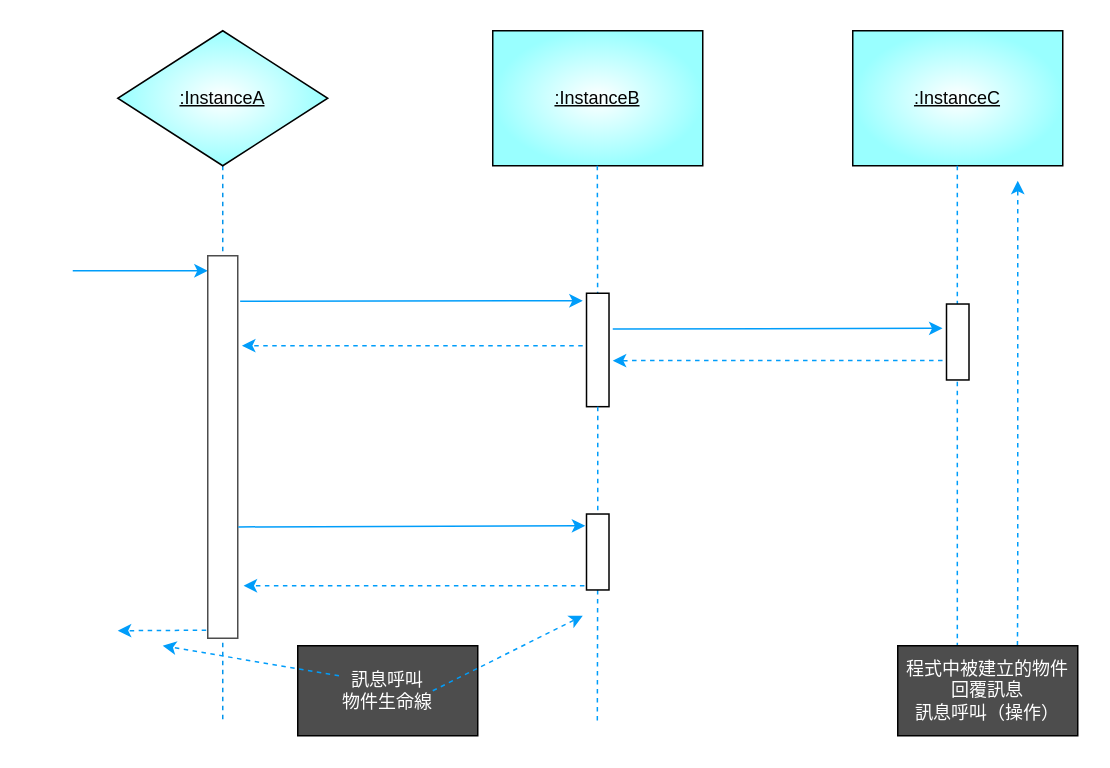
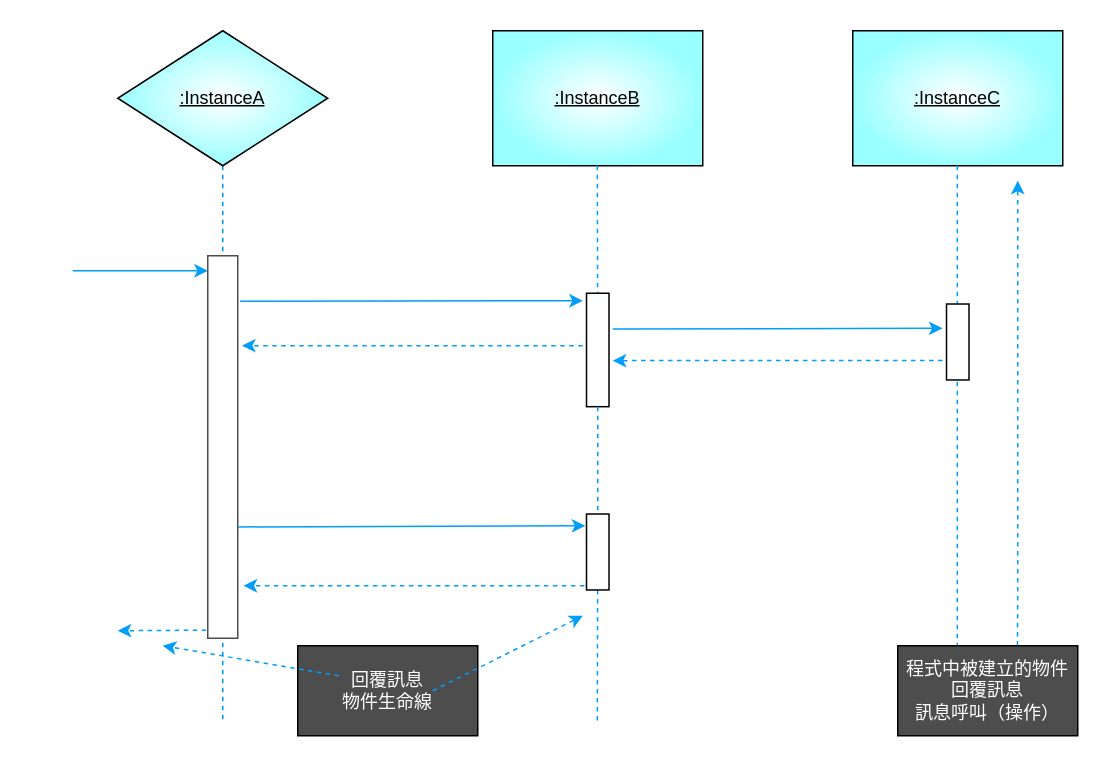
  <mxCell id="0" />
  <mxCell id="1" parent="0" />
  <mxCell id="2" style="edgeStyle=none;html=1;fontColor=#030303;endArrow=none;endFill=0;dashed=1;strokeColor=#0294ec;" edge="1" parent="1" source="3"><mxGeometry relative="1" as="geometry"><mxPoint x="148" y="481.143" as="targetPoint" /></mxGeometry></mxCell>
  <mxCell id="3" value="&lt;font color=&quot;#030303&quot;&gt;&lt;u&gt;:InstanceA&lt;/u&gt;&lt;/font&gt;" style="rhombus;whiteSpace=wrap;html=1;gradientColor=#99FFFF;gradientDirection=radial;fillColor=#FFFFFF;" vertex="1" parent="1"><mxGeometry x="78" y="20" width="140" height="90" as="geometry" /></mxCell>
  <mxCell id="4" value="&lt;span style=&quot;color: rgb(3, 3, 3);&quot;&gt;&lt;u&gt;:InstanceB&lt;/u&gt;&lt;/span&gt;" style="rounded=0;whiteSpace=wrap;html=1;gradientColor=#99FFFF;gradientDirection=radial;fillColor=#FFFFFF;" vertex="1" parent="1"><mxGeometry x="328" y="20" width="140" height="90" as="geometry" /></mxCell>
  <mxCell id="5" value="&lt;span style=&quot;color: rgb(3, 3, 3);&quot;&gt;&lt;u&gt;:InstanceC&lt;/u&gt;&lt;/span&gt;" style="rounded=0;whiteSpace=wrap;html=1;gradientColor=#99FFFF;gradientDirection=radial;fillColor=#FFFFFF;" vertex="1" parent="1"><mxGeometry x="568" y="20" width="140" height="90" as="geometry" /></mxCell>
  <mxCell id="6" style="edgeStyle=none;html=1;fontColor=#030303;endArrow=none;endFill=0;dashed=1;startArrow=none;strokeColor=#009dfa;" edge="1" parent="1" source="20"><mxGeometry relative="1" as="geometry"><mxPoint x="397.71" y="481.143" as="targetPoint" /><mxPoint x="397.71" y="110" as="sourcePoint" /></mxGeometry></mxCell>
  <mxCell id="7" style="edgeStyle=none;html=1;fontColor=#030303;endArrow=none;endFill=0;dashed=1;strokeColor=#009dfa;" edge="1" parent="1"><mxGeometry relative="1" as="geometry"><mxPoint x="637.71" y="481.143" as="targetPoint" /><mxPoint x="637.71" y="110" as="sourcePoint" /></mxGeometry></mxCell>
  <mxCell id="8" value="" style="endArrow=classic;html=1;fontColor=#030303;fillColor=#1ba1e2;strokeColor=#009DFA;" edge="1" parent="1"><mxGeometry width="50" height="50" relative="1" as="geometry"><mxPoint x="48" y="180" as="sourcePoint" /><mxPoint x="138" y="180" as="targetPoint" /></mxGeometry></mxCell>
  <mxCell id="9" value="&lt;font color=&quot;#ffffff&quot;&gt;operation1()&lt;/font&gt;" style="edgeLabel;html=1;align=center;verticalAlign=middle;resizable=0;points=[];fontColor=#030303;" vertex="1" connectable="0" parent="8"><mxGeometry x="-0.212" y="2" relative="1" as="geometry"><mxPoint x="15" y="-8" as="offset" /></mxGeometry></mxCell>
  <mxCell id="10" style="edgeStyle=none;html=1;strokeColor=#009DFA;fontColor=#FFFFFF;endArrow=classic;endFill=1;exitX=0.119;exitY=-0.08;exitDx=0;exitDy=0;exitPerimeter=0;" edge="1" parent="1" source="11"><mxGeometry relative="1" as="geometry"><mxPoint x="388" y="200" as="targetPoint" /><Array as="points" /></mxGeometry></mxCell>
  <mxCell id="11" value="" style="rounded=0;whiteSpace=wrap;html=1;fontColor=#030303;fillColor=#FFFFFF;gradientColor=#FFFFFF;gradientDirection=radial;rotation=90;shadow=0;strokeColor=#4D4D4D;" vertex="1" parent="1"><mxGeometry x="20.5" y="287.5" width="255" height="20" as="geometry" /></mxCell>
  <mxCell id="12" value="" style="edgeStyle=none;html=1;fontColor=#030303;endArrow=none;endFill=0;dashed=1;strokeColor=#009dfa;" edge="1" parent="1" target="14"><mxGeometry relative="1" as="geometry"><mxPoint x="397.71" y="481.143" as="targetPoint" /><mxPoint x="397.71" y="110" as="sourcePoint" /></mxGeometry></mxCell>
  <mxCell id="13" style="edgeStyle=none;html=1;strokeColor=#009DFA;fontColor=#FFFFFF;endArrow=classic;endFill=1;dashed=1;entryX=0.235;entryY=-0.14;entryDx=0;entryDy=0;entryPerimeter=0;" edge="1" parent="1" target="11"><mxGeometry relative="1" as="geometry"><mxPoint x="168" y="250" as="targetPoint" /><mxPoint x="388" y="230" as="sourcePoint" /></mxGeometry></mxCell>
  <mxCell id="14" value="" style="rounded=0;whiteSpace=wrap;html=1;fontColor=#030303;fillColor=#FFFFFF;gradientColor=#FFFFFF;gradientDirection=radial;rotation=90;shadow=0;" vertex="1" parent="1"><mxGeometry x="360.2" y="225.31" width="75.62" height="15" as="geometry" /></mxCell>
  <mxCell id="15" value="&lt;font color=&quot;#ffffff&quot;&gt;operation2()&lt;/font&gt;" style="edgeLabel;html=1;align=center;verticalAlign=middle;resizable=0;points=[];fontColor=#030303;" vertex="1" connectable="0" parent="1"><mxGeometry x="275.498" y="190" as="geometry" /></mxCell>
  <mxCell id="16" style="edgeStyle=none;html=1;strokeColor=#009DFA;fontColor=#FFFFFF;endArrow=classic;endFill=1;exitX=0.195;exitY=-0.016;exitDx=0;exitDy=0;exitPerimeter=0;entryX=0.32;entryY=1.176;entryDx=0;entryDy=0;entryPerimeter=0;" edge="1" parent="1" target="21"><mxGeometry relative="1" as="geometry"><mxPoint x="637.68" y="219.02" as="targetPoint" /><mxPoint x="408" y="218.745" as="sourcePoint" /></mxGeometry></mxCell>
  <mxCell id="17" style="edgeStyle=none;html=1;strokeColor=#009DFA;fontColor=#FFFFFF;endArrow=classic;endFill=1;dashed=1;entryX=0.235;entryY=-0.14;entryDx=0;entryDy=0;entryPerimeter=0;exitX=0.743;exitY=1.176;exitDx=0;exitDy=0;exitPerimeter=0;" edge="1" parent="1" source="21"><mxGeometry relative="1" as="geometry"><mxPoint x="408" y="239.925" as="targetPoint" /><mxPoint x="635.2" y="240" as="sourcePoint" /></mxGeometry></mxCell>
  <mxCell id="18" value="&lt;font color=&quot;#ffffff&quot;&gt;operation3()&lt;/font&gt;" style="edgeLabel;html=1;align=center;verticalAlign=middle;resizable=0;points=[];fontColor=#030303;" vertex="1" connectable="0" parent="1"><mxGeometry x="517.998" y="210" as="geometry" /></mxCell>
  <mxCell id="19" value="" style="edgeStyle=none;html=1;fontColor=#030303;endArrow=none;endFill=0;dashed=1;startArrow=none;strokeColor=#009dfa;" edge="1" parent="1" source="14" target="20"><mxGeometry relative="1" as="geometry"><mxPoint x="397.71" y="481.143" as="targetPoint" /><mxPoint x="397.964" y="257.5" as="sourcePoint" /></mxGeometry></mxCell>
  <mxCell id="20" value="" style="rounded=0;whiteSpace=wrap;html=1;fontColor=#030303;fillColor=#FFFFFF;gradientColor=#FFFFFF;gradientDirection=radial;rotation=90;shadow=0;" vertex="1" parent="1"><mxGeometry x="372.68" y="360" width="50.63" height="15" as="geometry" /></mxCell>
  <mxCell id="21" value="" style="rounded=0;whiteSpace=wrap;html=1;fontColor=#030303;fillColor=#FFFFFF;gradientColor=#FFFFFF;gradientDirection=radial;rotation=90;shadow=0;" vertex="1" parent="1"><mxGeometry x="612.68" y="220" width="50.63" height="15" as="geometry" /></mxCell>
  <mxCell id="22" style="edgeStyle=none;html=1;strokeColor=#009DFA;fontColor=#FFFFFF;endArrow=classic;endFill=1;exitX=0.709;exitY=-0.018;exitDx=0;exitDy=0;exitPerimeter=0;" edge="1" parent="1" source="11"><mxGeometry relative="1" as="geometry"><mxPoint x="389.7" y="350" as="targetPoint" /><mxPoint x="161.3" y="350.345" as="sourcePoint" /><Array as="points" /></mxGeometry></mxCell>
  <mxCell id="23" style="edgeStyle=none;html=1;strokeColor=#009DFA;fontColor=#FFFFFF;endArrow=classic;endFill=1;dashed=1;entryX=0.235;entryY=-0.14;entryDx=0;entryDy=0;entryPerimeter=0;" edge="1" parent="1"><mxGeometry relative="1" as="geometry"><mxPoint x="161.9" y="390.005" as="targetPoint" /><mxPoint x="389.1" y="390.08" as="sourcePoint" /></mxGeometry></mxCell>
  <mxCell id="24" value="&lt;font color=&quot;#ffffff&quot;&gt;operation8()&lt;/font&gt;" style="edgeLabel;html=1;align=center;verticalAlign=middle;resizable=0;points=[];fontColor=#030303;" vertex="1" connectable="0" parent="1"><mxGeometry x="275.498" y="340" as="geometry" /></mxCell>
  <mxCell id="25" style="edgeStyle=none;html=1;strokeColor=#009DFA;fontColor=#FFFFFF;endArrow=classic;endFill=1;dashed=1;exitX=0.979;exitY=1.052;exitDx=0;exitDy=0;exitPerimeter=0;" edge="1" parent="1" source="11"><mxGeometry relative="1" as="geometry"><mxPoint x="78" y="420" as="targetPoint" /><mxPoint x="135.2" y="420.07" as="sourcePoint" /></mxGeometry></mxCell>
  <mxCell id="26" style="edgeStyle=none;html=1;dashed=1;strokeColor=#009dfa;fontColor=#030303;endArrow=classic;endFill=1;exitX=0.665;exitY=-0.003;exitDx=0;exitDy=0;exitPerimeter=0;" edge="1" parent="1" source="27"><mxGeometry relative="1" as="geometry"><mxPoint x="678" y="120" as="targetPoint" /><Array as="points"><mxPoint x="678" y="390" /></Array></mxGeometry></mxCell>
  <mxCell id="27" value="程式中被建立的物件&lt;br&gt;回覆訊息&lt;br&gt;訊息呼叫（操作）" style="rounded=0;whiteSpace=wrap;html=1;shadow=0;fontColor=#FFFFFF;fillColor=#4D4D4D;gradientColor=none;gradientDirection=radial;strokeColor=#000000;" vertex="1" parent="1"><mxGeometry x="598" y="430" width="120" height="60" as="geometry" /></mxCell>
- <mxCell id="28" value="訊息呼叫&lt;br&gt;物件生命線" style="rounded=0;whiteSpace=wrap;html=1;shadow=0;fontColor=#FFFFFF;fillColor=#4D4D4D;gradientColor=none;gradientDirection=radial;strokeColor=#000000;" vertex="1" parent="1"><mxGeometry x="198" y="430" width="120" height="60" as="geometry" /></mxCell>
+ <mxCell id="28" value="回覆訊息&lt;br&gt;物件生命線" style="rounded=0;whiteSpace=wrap;html=1;shadow=0;fontColor=#FFFFFF;fillColor=#4D4D4D;gradientColor=none;gradientDirection=radial;strokeColor=#000000;" vertex="1" parent="1"><mxGeometry x="198" y="430" width="120" height="60" as="geometry" /></mxCell>
  <mxCell id="29" value="" style="endArrow=classic;html=1;dashed=1;strokeColor=#009dfa;fontColor=#030303;" edge="1" parent="1"><mxGeometry width="50" height="50" relative="1" as="geometry"><mxPoint x="225.5" y="450" as="sourcePoint" /><mxPoint x="108" y="430" as="targetPoint" /></mxGeometry></mxCell>
  <mxCell id="30" value="" style="endArrow=classic;html=1;dashed=1;strokeColor=#009dfa;fontColor=#030303;" edge="1" parent="1"><mxGeometry width="50" height="50" relative="1" as="geometry"><mxPoint x="288" y="460" as="sourcePoint" /><mxPoint x="388" y="410" as="targetPoint" /></mxGeometry></mxCell>
